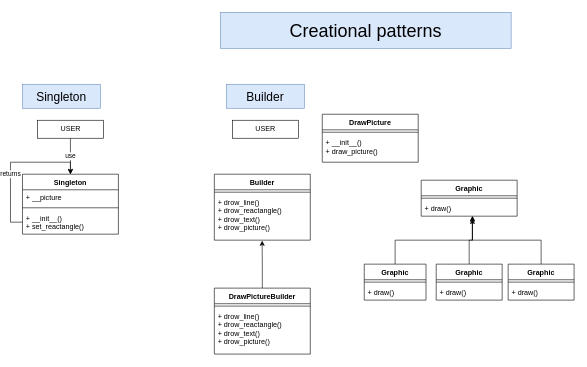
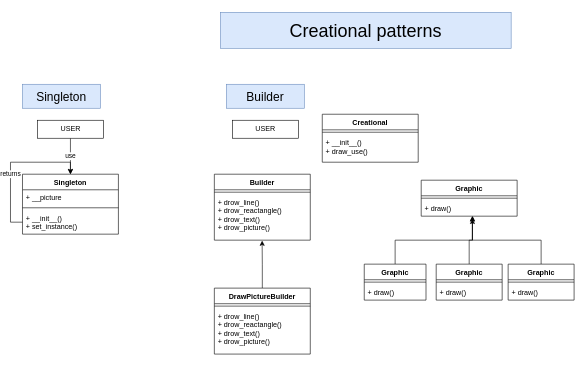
  <mxCell id="0" />
  <mxCell id="1" parent="0" />
  <mxCell id="2" value="&lt;font style=&quot;font-size: 30px&quot;&gt;Creational patterns&lt;/font&gt;" style="text;html=1;strokeColor=#6c8ebf;fillColor=#dae8fc;align=center;verticalAlign=middle;whiteSpace=wrap;rounded=0;" vertex="1" parent="1"><mxGeometry x="350" y="20" width="485" height="60" as="geometry" /></mxCell>
  <mxCell id="3" value="&lt;font style=&quot;font-size: 20px&quot;&gt;Singleton&lt;/font&gt;" style="text;html=1;strokeColor=#6c8ebf;fillColor=#dae8fc;align=center;verticalAlign=middle;whiteSpace=wrap;rounded=0;" vertex="1" parent="1"><mxGeometry x="20" y="140" width="130" height="40" as="geometry" /></mxCell>
  <mxCell id="4" value="Singleton" style="swimlane;fontStyle=1;align=center;verticalAlign=top;childLayout=stackLayout;horizontal=1;startSize=26;horizontalStack=0;resizeParent=1;resizeParentMax=0;resizeLast=0;collapsible=1;marginBottom=0;" vertex="1" parent="1"><mxGeometry x="20" y="290" width="160" height="100" as="geometry" /></mxCell>
  <mxCell id="5" value="+ __picture" style="text;strokeColor=none;fillColor=none;align=left;verticalAlign=top;spacingLeft=4;spacingRight=4;overflow=hidden;rotatable=0;points=[[0,0.5],[1,0.5]];portConstraint=eastwest;" vertex="1" parent="4"><mxGeometry y="26" width="160" height="26" as="geometry" /></mxCell>
  <mxCell id="6" value="" style="line;strokeWidth=1;fillColor=none;align=left;verticalAlign=middle;spacingTop=-1;spacingLeft=3;spacingRight=3;rotatable=0;labelPosition=right;points=[];portConstraint=eastwest;" vertex="1" parent="4"><mxGeometry y="52" width="160" height="8" as="geometry" /></mxCell>
  <mxCell id="7" value="returns" style="edgeStyle=orthogonalEdgeStyle;rounded=0;orthogonalLoop=1;jettySize=auto;html=1;entryX=0.5;entryY=0;entryDx=0;entryDy=0;" edge="1" parent="4" source="8" target="4"><mxGeometry x="-0.167" relative="1" as="geometry"><Array as="points"><mxPoint x="-20" y="80" /><mxPoint x="-20" y="-20" /><mxPoint x="80" y="-20" /></Array><mxPoint as="offset" /></mxGeometry></mxCell>
- <mxCell id="8" value="+ __init__()&#10;+ set_reactangle()" style="text;strokeColor=none;fillColor=none;align=left;verticalAlign=top;spacingLeft=4;spacingRight=4;overflow=hidden;rotatable=0;points=[[0,0.5],[1,0.5]];portConstraint=eastwest;" vertex="1" parent="4"><mxGeometry y="60" width="160" height="40" as="geometry" /></mxCell>
+ <mxCell id="8" value="+ __init__()&#10;+ set_instance()" style="text;strokeColor=none;fillColor=none;align=left;verticalAlign=top;spacingLeft=4;spacingRight=4;overflow=hidden;rotatable=0;points=[[0,0.5],[1,0.5]];portConstraint=eastwest;" vertex="1" parent="4"><mxGeometry y="60" width="160" height="40" as="geometry" /></mxCell>
  <mxCell id="9" value="use" style="edgeStyle=orthogonalEdgeStyle;rounded=0;orthogonalLoop=1;jettySize=auto;html=1;entryX=0.5;entryY=0;entryDx=0;entryDy=0;" edge="1" parent="1" source="10" target="4"><mxGeometry relative="1" as="geometry" /></mxCell>
  <mxCell id="10" value="USER" style="html=1;" vertex="1" parent="1"><mxGeometry x="45" y="200" width="110" height="30" as="geometry" /></mxCell>
  <mxCell id="11" value="&lt;font style=&quot;font-size: 20px&quot;&gt;Builder&lt;/font&gt;" style="text;html=1;strokeColor=#6c8ebf;fillColor=#dae8fc;align=center;verticalAlign=middle;whiteSpace=wrap;rounded=0;" vertex="1" parent="1"><mxGeometry x="360" y="140" width="130" height="40" as="geometry" /></mxCell>
  <mxCell id="12" value="USER" style="html=1;" vertex="1" parent="1"><mxGeometry x="370" y="200" width="110" height="30" as="geometry" /></mxCell>
  <mxCell id="13" value="Builder" style="swimlane;fontStyle=1;align=center;verticalAlign=top;childLayout=stackLayout;horizontal=1;startSize=26;horizontalStack=0;resizeParent=1;resizeParentMax=0;resizeLast=0;collapsible=1;marginBottom=0;" vertex="1" parent="1"><mxGeometry x="340" y="290" width="160" height="110" as="geometry" /></mxCell>
  <mxCell id="14" value="" style="line;strokeWidth=1;fillColor=none;align=left;verticalAlign=middle;spacingTop=-1;spacingLeft=3;spacingRight=3;rotatable=0;labelPosition=right;points=[];portConstraint=eastwest;" vertex="1" parent="13"><mxGeometry y="26" width="160" height="8" as="geometry" /></mxCell>
  <mxCell id="15" value="+ drow_line()&#10;+ drow_reactangle()&#10;+ drow_text()&#10;+ drow_picture()" style="text;strokeColor=none;fillColor=none;align=left;verticalAlign=top;spacingLeft=4;spacingRight=4;overflow=hidden;rotatable=0;points=[[0,0.5],[1,0.5]];portConstraint=eastwest;" vertex="1" parent="13"><mxGeometry y="34" width="160" height="76" as="geometry" /></mxCell>
  <mxCell id="16" value="Graphic" style="swimlane;fontStyle=1;align=center;verticalAlign=top;childLayout=stackLayout;horizontal=1;startSize=26;horizontalStack=0;resizeParent=1;resizeParentMax=0;resizeLast=0;collapsible=1;marginBottom=0;" vertex="1" parent="1"><mxGeometry x="685" y="300" width="160" height="60" as="geometry" /></mxCell>
  <mxCell id="17" value="" style="line;strokeWidth=1;fillColor=none;align=left;verticalAlign=middle;spacingTop=-1;spacingLeft=3;spacingRight=3;rotatable=0;labelPosition=right;points=[];portConstraint=eastwest;" vertex="1" parent="16"><mxGeometry y="26" width="160" height="8" as="geometry" /></mxCell>
  <mxCell id="18" value="+ draw()" style="text;strokeColor=none;fillColor=none;align=left;verticalAlign=top;spacingLeft=4;spacingRight=4;overflow=hidden;rotatable=0;points=[[0,0.5],[1,0.5]];portConstraint=eastwest;" vertex="1" parent="16"><mxGeometry y="34" width="160" height="26" as="geometry" /></mxCell>
- <mxCell id="19" value="DrawPicture" style="swimlane;fontStyle=1;align=center;verticalAlign=top;childLayout=stackLayout;horizontal=1;startSize=26;horizontalStack=0;resizeParent=1;resizeParentMax=0;resizeLast=0;collapsible=1;marginBottom=0;" vertex="1" parent="1"><mxGeometry x="520" y="190" width="160" height="80" as="geometry" /></mxCell>
+ <mxCell id="19" value="Creational" style="swimlane;fontStyle=1;align=center;verticalAlign=top;childLayout=stackLayout;horizontal=1;startSize=26;horizontalStack=0;resizeParent=1;resizeParentMax=0;resizeLast=0;collapsible=1;marginBottom=0;" vertex="1" parent="1"><mxGeometry x="520" y="190" width="160" height="80" as="geometry" /></mxCell>
  <mxCell id="20" value="" style="line;strokeWidth=1;fillColor=none;align=left;verticalAlign=middle;spacingTop=-1;spacingLeft=3;spacingRight=3;rotatable=0;labelPosition=right;points=[];portConstraint=eastwest;" vertex="1" parent="19"><mxGeometry y="26" width="160" height="8" as="geometry" /></mxCell>
- <mxCell id="21" value="+ __init__()&#10;+ draw_picture()" style="text;strokeColor=none;fillColor=none;align=left;verticalAlign=top;spacingLeft=4;spacingRight=4;overflow=hidden;rotatable=0;points=[[0,0.5],[1,0.5]];portConstraint=eastwest;" vertex="1" parent="19"><mxGeometry y="34" width="160" height="46" as="geometry" /></mxCell>
+ <mxCell id="21" value="+ __init__()&#10;+ draw_use()" style="text;strokeColor=none;fillColor=none;align=left;verticalAlign=top;spacingLeft=4;spacingRight=4;overflow=hidden;rotatable=0;points=[[0,0.5],[1,0.5]];portConstraint=eastwest;" vertex="1" parent="19"><mxGeometry y="34" width="160" height="46" as="geometry" /></mxCell>
  <mxCell id="22" style="edgeStyle=orthogonalEdgeStyle;rounded=0;orthogonalLoop=1;jettySize=auto;html=1;entryX=0.534;entryY=1.015;entryDx=0;entryDy=0;entryPerimeter=0;" edge="1" parent="1" source="23" target="18"><mxGeometry relative="1" as="geometry" /></mxCell>
  <mxCell id="23" value="Graphic" style="swimlane;fontStyle=1;align=center;verticalAlign=top;childLayout=stackLayout;horizontal=1;startSize=26;horizontalStack=0;resizeParent=1;resizeParentMax=0;resizeLast=0;collapsible=1;marginBottom=0;" vertex="1" parent="1"><mxGeometry x="590" y="440" width="103" height="60" as="geometry" /></mxCell>
  <mxCell id="24" value="" style="line;strokeWidth=1;fillColor=none;align=left;verticalAlign=middle;spacingTop=-1;spacingLeft=3;spacingRight=3;rotatable=0;labelPosition=right;points=[];portConstraint=eastwest;" vertex="1" parent="23"><mxGeometry y="26" width="103" height="8" as="geometry" /></mxCell>
  <mxCell id="25" value="+ draw()" style="text;strokeColor=none;fillColor=none;align=left;verticalAlign=top;spacingLeft=4;spacingRight=4;overflow=hidden;rotatable=0;points=[[0,0.5],[1,0.5]];portConstraint=eastwest;" vertex="1" parent="23"><mxGeometry y="34" width="103" height="26" as="geometry" /></mxCell>
  <mxCell id="26" style="edgeStyle=orthogonalEdgeStyle;rounded=0;orthogonalLoop=1;jettySize=auto;html=1;entryX=0.534;entryY=1.169;entryDx=0;entryDy=0;entryPerimeter=0;" edge="1" parent="1" source="27" target="18"><mxGeometry relative="1" as="geometry"><Array as="points"><mxPoint x="765" y="400" /><mxPoint x="770" y="400" /></Array></mxGeometry></mxCell>
  <mxCell id="27" value="Graphic" style="swimlane;fontStyle=1;align=center;verticalAlign=top;childLayout=stackLayout;horizontal=1;startSize=26;horizontalStack=0;resizeParent=1;resizeParentMax=0;resizeLast=0;collapsible=1;marginBottom=0;" vertex="1" parent="1"><mxGeometry x="710" y="440" width="110" height="60" as="geometry" /></mxCell>
  <mxCell id="28" value="" style="line;strokeWidth=1;fillColor=none;align=left;verticalAlign=middle;spacingTop=-1;spacingLeft=3;spacingRight=3;rotatable=0;labelPosition=right;points=[];portConstraint=eastwest;" vertex="1" parent="27"><mxGeometry y="26" width="110" height="8" as="geometry" /></mxCell>
  <mxCell id="29" value="+ draw()" style="text;strokeColor=none;fillColor=none;align=left;verticalAlign=top;spacingLeft=4;spacingRight=4;overflow=hidden;rotatable=0;points=[[0,0.5],[1,0.5]];portConstraint=eastwest;" vertex="1" parent="27"><mxGeometry y="34" width="110" height="26" as="geometry" /></mxCell>
  <mxCell id="30" style="edgeStyle=orthogonalEdgeStyle;rounded=0;orthogonalLoop=1;jettySize=auto;html=1;entryX=0.534;entryY=0.985;entryDx=0;entryDy=0;entryPerimeter=0;" edge="1" parent="1" source="31" target="18"><mxGeometry relative="1" as="geometry" /></mxCell>
  <mxCell id="31" value="Graphic" style="swimlane;fontStyle=1;align=center;verticalAlign=top;childLayout=stackLayout;horizontal=1;startSize=26;horizontalStack=0;resizeParent=1;resizeParentMax=0;resizeLast=0;collapsible=1;marginBottom=0;" vertex="1" parent="1"><mxGeometry x="830" y="440" width="110" height="60" as="geometry" /></mxCell>
  <mxCell id="32" value="" style="line;strokeWidth=1;fillColor=none;align=left;verticalAlign=middle;spacingTop=-1;spacingLeft=3;spacingRight=3;rotatable=0;labelPosition=right;points=[];portConstraint=eastwest;" vertex="1" parent="31"><mxGeometry y="26" width="110" height="8" as="geometry" /></mxCell>
  <mxCell id="33" value="+ draw()" style="text;strokeColor=none;fillColor=none;align=left;verticalAlign=top;spacingLeft=4;spacingRight=4;overflow=hidden;rotatable=0;points=[[0,0.5],[1,0.5]];portConstraint=eastwest;" vertex="1" parent="31"><mxGeometry y="34" width="110" height="26" as="geometry" /></mxCell>
  <mxCell id="34" style="edgeStyle=orthogonalEdgeStyle;rounded=0;orthogonalLoop=1;jettySize=auto;html=1;entryX=0.498;entryY=1.011;entryDx=0;entryDy=0;entryPerimeter=0;" edge="1" parent="1" source="35" target="15"><mxGeometry relative="1" as="geometry" /></mxCell>
  <mxCell id="35" value="DrawPictureBuilder" style="swimlane;fontStyle=1;align=center;verticalAlign=top;childLayout=stackLayout;horizontal=1;startSize=26;horizontalStack=0;resizeParent=1;resizeParentMax=0;resizeLast=0;collapsible=1;marginBottom=0;" vertex="1" parent="1"><mxGeometry x="340" y="480" width="160" height="110" as="geometry" /></mxCell>
  <mxCell id="36" value="" style="line;strokeWidth=1;fillColor=none;align=left;verticalAlign=middle;spacingTop=-1;spacingLeft=3;spacingRight=3;rotatable=0;labelPosition=right;points=[];portConstraint=eastwest;" vertex="1" parent="35"><mxGeometry y="26" width="160" height="8" as="geometry" /></mxCell>
  <mxCell id="37" value="+ drow_line()&#10;+ drow_reactangle()&#10;+ drow_text()&#10;+ drow_picture()" style="text;strokeColor=none;fillColor=none;align=left;verticalAlign=top;spacingLeft=4;spacingRight=4;overflow=hidden;rotatable=0;points=[[0,0.5],[1,0.5]];portConstraint=eastwest;" vertex="1" parent="35"><mxGeometry y="34" width="160" height="76" as="geometry" /></mxCell>
